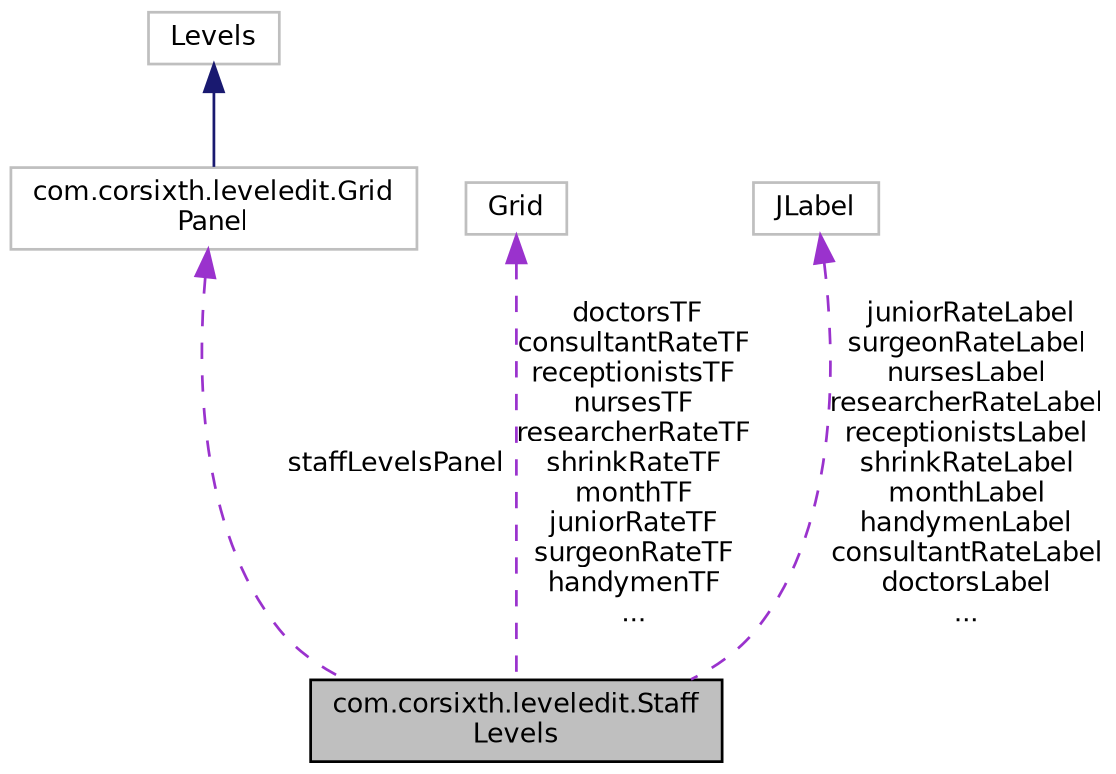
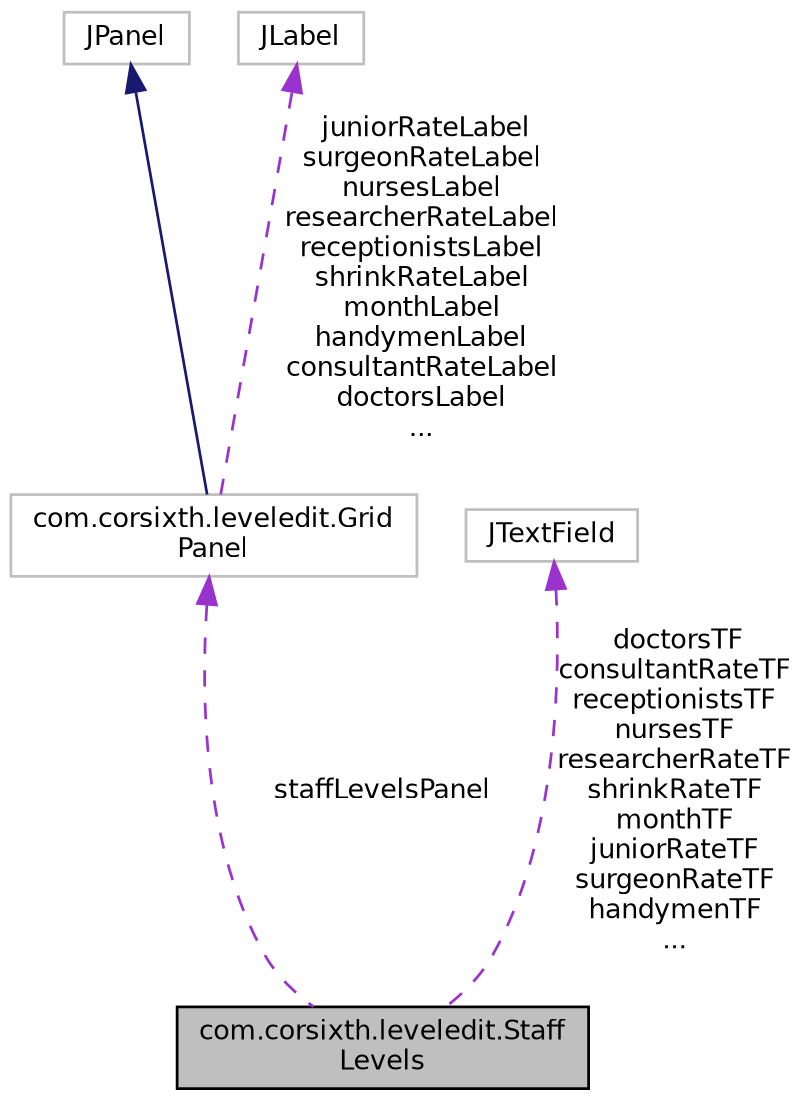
  digraph {
    node [color=grey75 fillcolor=white fontname=Helvetica fontsize=10 shape=record style=filled]
    edge [color=darkorchid3 dir=back fontname=Helvetica fontsize=10 labelfontname=Helvetica labelfontsize=10 style=dashed]
    n1 [color=black fillcolor=grey75 fontcolor=black height=0.2 label="com.corsixth.leveledit.Staff\lLevels" width=0.4]
    n2 [height=0.2 label="com.corsixth.leveledit.Grid\lPanel" width=0.4]
-   n3 [height=0.2 label=Levels width=0.4]
-   n4 [height=0.2 label=Grid width=0.4]
+   n3 [height=0.2 label=JPanel width=0.4]
+   n4 [height=0.2 label=JTextField width=0.4]
    n5 [height=0.2 label=JLabel width=0.4]
    n2 -> n1 [label=" staffLevelsPanel"]
    n3 -> n2 [color=midnightblue style=solid]
    n4 -> n1 [label=" doctorsTF\nconsultantRateTF\nreceptionistsTF\nnursesTF\nresearcherRateTF\nshrinkRateTF\nmonthTF\njuniorRateTF\nsurgeonRateTF\nhandymenTF\n..."]
-   n5 -> n1 [label=" juniorRateLabel\nsurgeonRateLabel\nnursesLabel\nresearcherRateLabel\nreceptionistsLabel\nshrinkRateLabel\nmonthLabel\nhandymenLabel\nconsultantRateLabel\ndoctorsLabel\n..."]
+   n5 -> n2 [label=" juniorRateLabel\nsurgeonRateLabel\nnursesLabel\nresearcherRateLabel\nreceptionistsLabel\nshrinkRateLabel\nmonthLabel\nhandymenLabel\nconsultantRateLabel\ndoctorsLabel\n..."]
  }
